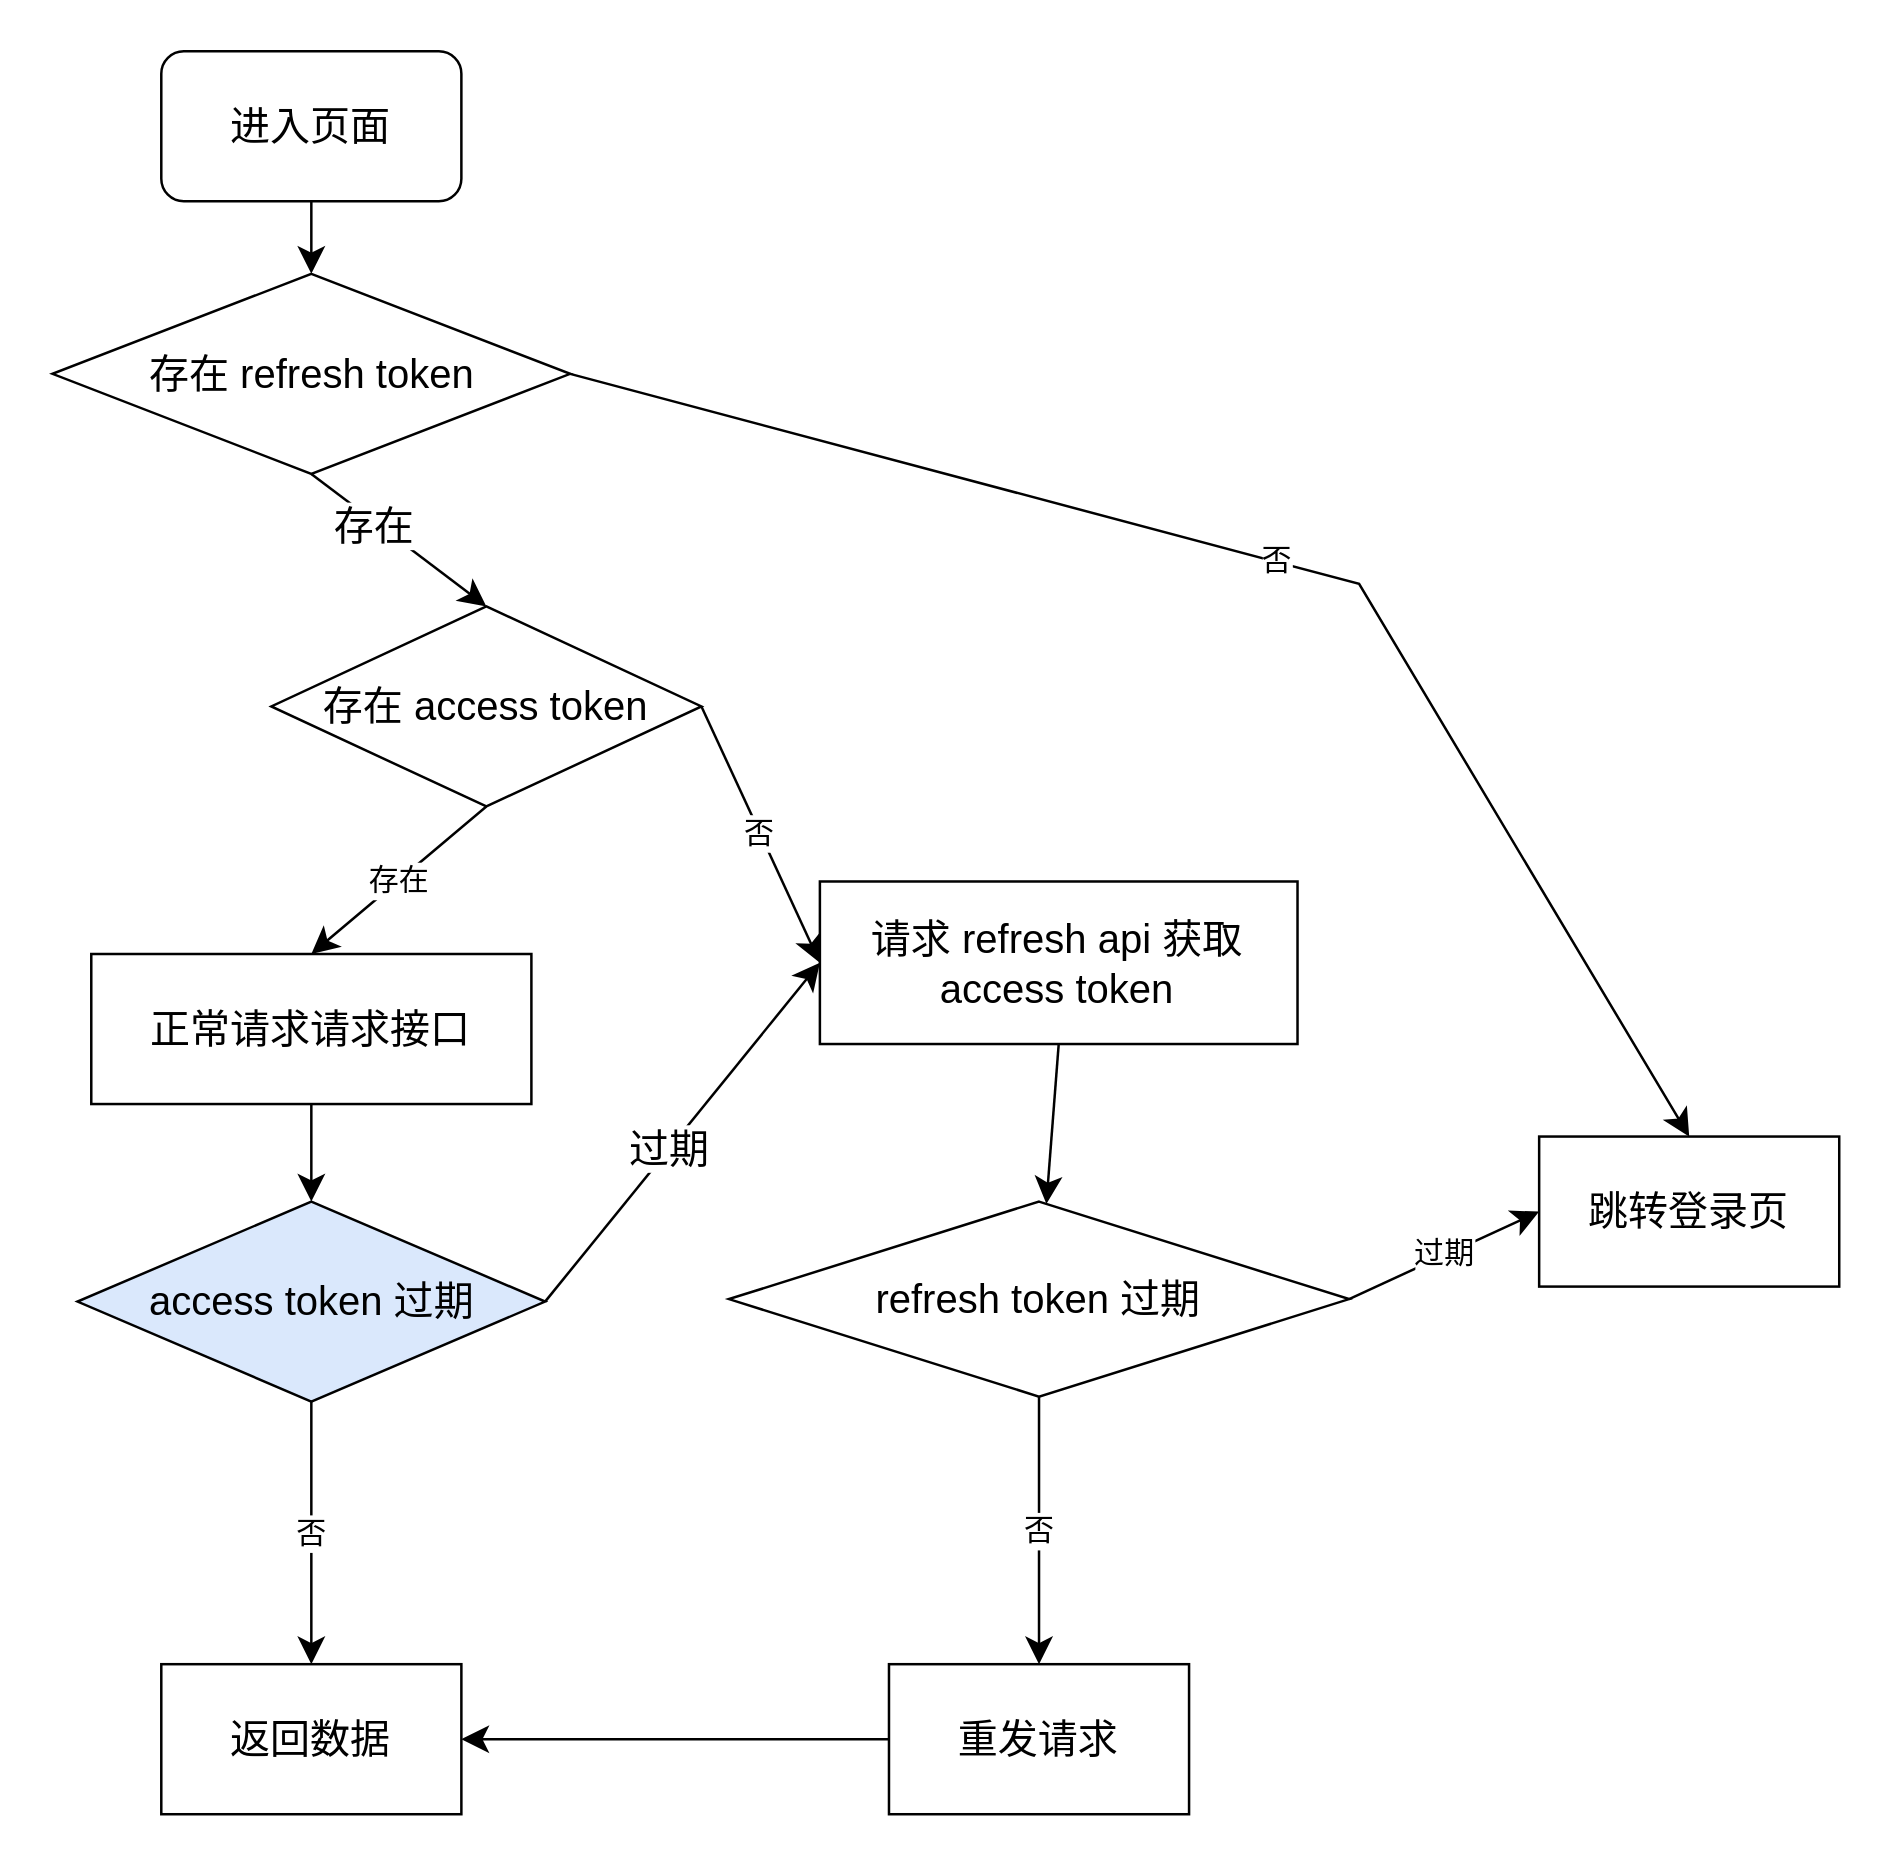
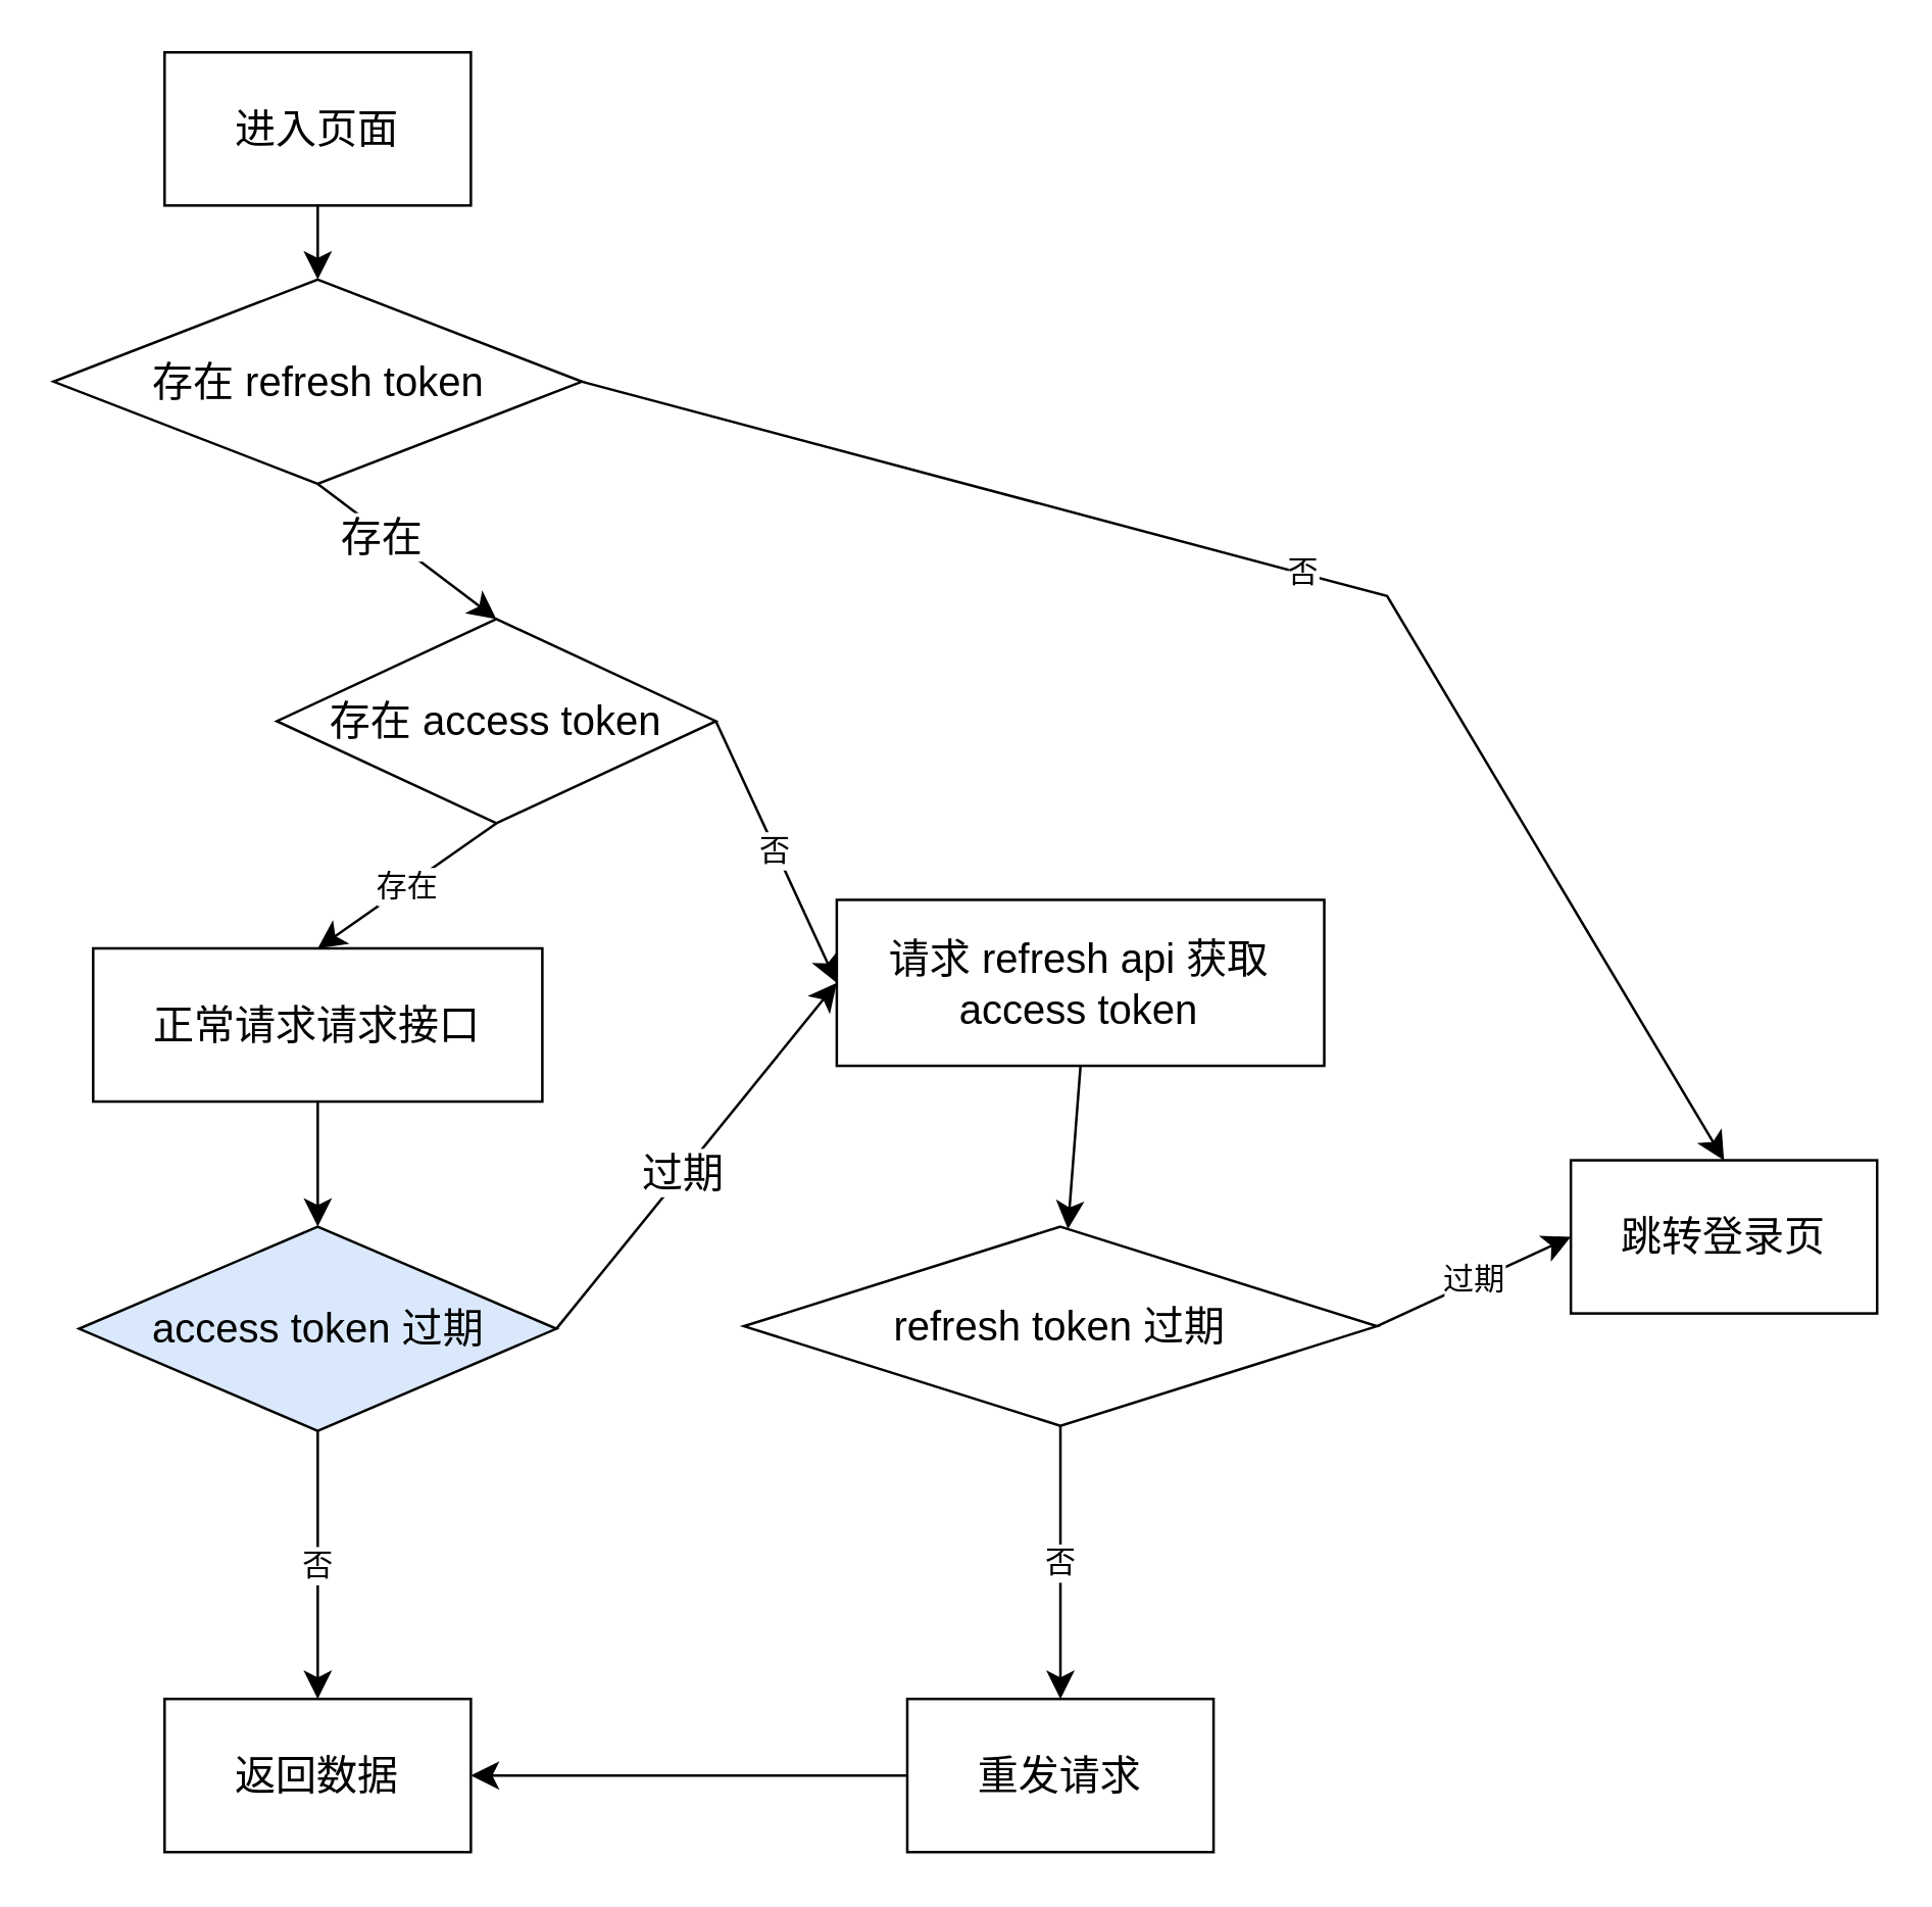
  <mxCell id="0" />
  <mxCell id="1" parent="0" />
  <mxCell id="2" style="edgeStyle=none;rounded=0;orthogonalLoop=1;jettySize=auto;html=1;exitX=0.5;exitY=1;exitDx=0;exitDy=0;entryX=0.5;entryY=0;entryDx=0;entryDy=0;fontSize=12;startSize=8;endSize=8;" edge="1" parent="1" source="3" target="7"><mxGeometry relative="1" as="geometry" /></mxCell>
- <mxCell id="3" value="进入页面" style="whiteSpace=wrap;html=1;fontSize=16;rounded=1;" vertex="1" parent="1"><mxGeometry x="64" y="20" width="120" height="60" as="geometry" /></mxCell>
+ <mxCell id="3" value="进入页面" style="rounded=0;whiteSpace=wrap;html=1;fontSize=16;" vertex="1" parent="1"><mxGeometry x="64" y="20" width="120" height="60" as="geometry" /></mxCell>
  <mxCell id="4" value="否" style="edgeStyle=none;rounded=0;orthogonalLoop=1;jettySize=auto;html=1;exitX=1;exitY=0.5;exitDx=0;exitDy=0;entryX=0.5;entryY=0;entryDx=0;entryDy=0;fontSize=12;startSize=8;endSize=8;" edge="1" parent="1" source="7" target="11"><mxGeometry relative="1" as="geometry"><Array as="points"><mxPoint x="543" y="233" /></Array></mxGeometry></mxCell>
  <mxCell id="5" style="edgeStyle=none;rounded=0;orthogonalLoop=1;jettySize=auto;html=1;exitX=0.5;exitY=1;exitDx=0;exitDy=0;entryX=0.5;entryY=0;entryDx=0;entryDy=0;fontSize=12;startSize=8;endSize=8;" edge="1" parent="1" source="7" target="16"><mxGeometry relative="1" as="geometry" /></mxCell>
  <mxCell id="6" value="存在" style="edgeLabel;html=1;align=center;verticalAlign=middle;resizable=0;points=[];fontSize=16;" vertex="1" connectable="0" parent="5"><mxGeometry x="-0.275" y="-1" relative="1" as="geometry"><mxPoint as="offset" /></mxGeometry></mxCell>
  <mxCell id="7" value="存在 refresh token" style="rhombus;whiteSpace=wrap;html=1;fontSize=16;" vertex="1" parent="1"><mxGeometry x="20.5" y="109" width="207" height="80" as="geometry" /></mxCell>
  <mxCell id="8" value="过期" style="edgeStyle=none;rounded=0;orthogonalLoop=1;jettySize=auto;html=1;exitX=1;exitY=0.5;exitDx=0;exitDy=0;entryX=0;entryY=0.5;entryDx=0;entryDy=0;fontSize=12;startSize=8;endSize=8;" edge="1" parent="1" source="10" target="11"><mxGeometry relative="1" as="geometry" /></mxCell>
  <mxCell id="9" value="否" style="edgeStyle=none;rounded=0;orthogonalLoop=1;jettySize=auto;html=1;exitX=0.5;exitY=1;exitDx=0;exitDy=0;fontSize=12;startSize=8;endSize=8;entryX=0.5;entryY=0;entryDx=0;entryDy=0;" edge="1" parent="1" source="10" target="25"><mxGeometry relative="1" as="geometry"><mxPoint x="242.37" y="684" as="targetPoint" /></mxGeometry></mxCell>
  <mxCell id="10" value="refresh token 过期" style="rhombus;whiteSpace=wrap;html=1;fontSize=16;" vertex="1" parent="1"><mxGeometry x="291" y="480" width="248" height="78" as="geometry" /></mxCell>
  <mxCell id="11" value="跳转登录页" style="rounded=0;whiteSpace=wrap;html=1;fontSize=16;" vertex="1" parent="1"><mxGeometry x="615" y="454" width="120" height="60" as="geometry" /></mxCell>
  <mxCell id="12" style="edgeStyle=none;rounded=0;orthogonalLoop=1;jettySize=auto;html=1;exitX=0.5;exitY=1;exitDx=0;exitDy=0;entryX=0.5;entryY=0;entryDx=0;entryDy=0;fontSize=12;startSize=8;endSize=8;" edge="1" parent="1" source="13" target="20"><mxGeometry relative="1" as="geometry" /></mxCell>
- <mxCell id="13" value="正常请求请求接口" style="rounded=0;whiteSpace=wrap;html=1;fontSize=16;" vertex="1" parent="1"><mxGeometry x="36" y="381" width="176" height="60" as="geometry" /></mxCell>
+ <mxCell id="13" value="正常请求请求接口" style="rounded=0;whiteSpace=wrap;html=1;fontSize=16;" vertex="1" parent="1"><mxGeometry x="36" y="371" width="176" height="60" as="geometry" /></mxCell>
  <mxCell id="14" value="否" style="edgeStyle=none;rounded=0;orthogonalLoop=1;jettySize=auto;html=1;exitX=1;exitY=0.5;exitDx=0;exitDy=0;entryX=0;entryY=0.5;entryDx=0;entryDy=0;fontSize=12;startSize=8;endSize=8;" edge="1" parent="1" source="16" target="22"><mxGeometry relative="1" as="geometry" /></mxCell>
  <mxCell id="15" value="存在" style="edgeStyle=none;rounded=0;orthogonalLoop=1;jettySize=auto;html=1;exitX=0.5;exitY=1;exitDx=0;exitDy=0;entryX=0.5;entryY=0;entryDx=0;entryDy=0;fontSize=12;startSize=8;endSize=8;" edge="1" parent="1" source="16" target="13"><mxGeometry relative="1" as="geometry" /></mxCell>
  <mxCell id="16" value="存在 access token" style="rhombus;whiteSpace=wrap;html=1;fontSize=16;" vertex="1" parent="1"><mxGeometry x="108" y="242" width="172" height="80" as="geometry" /></mxCell>
  <mxCell id="17" style="edgeStyle=none;rounded=0;orthogonalLoop=1;jettySize=auto;html=1;exitX=1;exitY=0.5;exitDx=0;exitDy=0;entryX=0;entryY=0.5;entryDx=0;entryDy=0;fontSize=12;startSize=8;endSize=8;" edge="1" parent="1" source="20" target="22"><mxGeometry relative="1" as="geometry" /></mxCell>
  <mxCell id="18" value="过期" style="edgeLabel;html=1;align=center;verticalAlign=middle;resizable=0;points=[];fontSize=16;" vertex="1" connectable="0" parent="17"><mxGeometry x="-0.095" y="1" relative="1" as="geometry"><mxPoint as="offset" /></mxGeometry></mxCell>
  <mxCell id="19" value="否" style="edgeStyle=none;rounded=0;orthogonalLoop=1;jettySize=auto;html=1;exitX=0.5;exitY=1;exitDx=0;exitDy=0;entryX=0.5;entryY=0;entryDx=0;entryDy=0;fontSize=12;startSize=8;endSize=8;" edge="1" parent="1" source="20" target="23"><mxGeometry relative="1" as="geometry" /></mxCell>
  <mxCell id="20" value="access token 过期" style="rhombus;whiteSpace=wrap;html=1;fontSize=16;fillColor=#dae8fc;" vertex="1" parent="1"><mxGeometry x="30.5" y="480" width="187" height="80" as="geometry" /></mxCell>
  <mxCell id="21" style="edgeStyle=none;rounded=0;orthogonalLoop=1;jettySize=auto;html=1;exitX=0.5;exitY=1;exitDx=0;exitDy=0;fontSize=12;startSize=8;endSize=8;" edge="1" parent="1" source="22" target="10"><mxGeometry relative="1" as="geometry" /></mxCell>
  <mxCell id="22" value="请求 refresh api 获取 access token" style="rounded=0;whiteSpace=wrap;html=1;fontSize=16;" vertex="1" parent="1"><mxGeometry x="327.37" y="352" width="191" height="65" as="geometry" /></mxCell>
  <mxCell id="23" value="返回数据" style="rounded=0;whiteSpace=wrap;html=1;fontSize=16;" vertex="1" parent="1"><mxGeometry x="64" y="665" width="120" height="60" as="geometry" /></mxCell>
  <mxCell id="24" style="edgeStyle=none;rounded=0;orthogonalLoop=1;jettySize=auto;html=1;exitX=0;exitY=0.5;exitDx=0;exitDy=0;entryX=1;entryY=0.5;entryDx=0;entryDy=0;fontSize=12;startSize=8;endSize=8;" edge="1" parent="1" source="25" target="23"><mxGeometry relative="1" as="geometry" /></mxCell>
  <mxCell id="25" value="重发请求" style="rounded=0;whiteSpace=wrap;html=1;fontSize=16;" vertex="1" parent="1"><mxGeometry x="355" y="665" width="120" height="60" as="geometry" /></mxCell>
